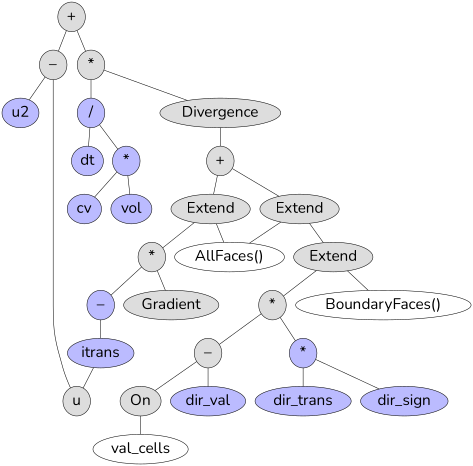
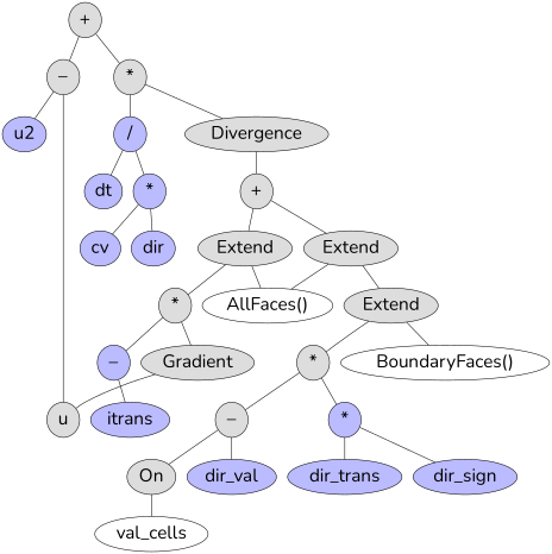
  digraph {
    fontname=Nunito
    ordering=out
    node [fillcolor="#DDDDDD" fontname=Nunito fontsize=30 style=filled]
    edge [arrowhead=none fontname=Nunito]
    dt [fillcolor="#BBBBFF"]
    cv [fillcolor="#BBBBFF"]
    n3 [fillcolor="#BBBBFF" label="/"]
-   vol [fillcolor="#BBBBFF"]
+   vol [fillcolor="#BBBBFF" label=dir]
    n5 [fillcolor="#BBBBFF" label="*"]
    dir_trans [fillcolor="#BBBBFF"]
    dir_sign [fillcolor="#BBBBFF"]
    itrans [fillcolor="#BBBBFF"]
    n9 [fillcolor="#BBBBFF" label=u2]
    n10 [fillcolor=none label=val_cells]
    n11 [label="–"]
    u
    n13 [fillcolor="#BBBBFF" label="–"]
    n14 [label="+"]
    n15 [label="*"]
    n16 [label=Divergence]
    n17 [label=Gradient]
    n18 [label="*"]
    n19 [label="–"]
    n20 [label=On]
    dir_val [fillcolor="#BBBBFF"]
    n22 [fillcolor="#BBBBFF" label="*"]
    n23 [label="*"]
    n24 [label=Extend]
    "AllFaces()" [fillcolor=none]
    n26 [label=Extend]
    "BoundaryFaces()" [fillcolor=none]
    n28 [label=Extend]
    n29 [label="+"]
    subgraph cluster_1 {
      color=none
      dt
      cv
      n3
      vol
      n5
    }
    n3 -> dt
    n3 -> n5
    n5 -> cv
    n5 -> vol
    n11 -> n9
    n11 -> u
    n13 -> itrans
    n14 -> n11
    n14 -> n15
    n15 -> n3
    n15 -> n16
    n16 -> n29
-   itrans -> u
+   n17 -> u
    n18 -> n13
    n18 -> n17
    n19 -> n20
    n19 -> dir_val
    n20 -> n10
    n22 -> dir_trans
    n22 -> dir_sign
    n23 -> n19
    n23 -> n22
    n24 -> n18
    n24 -> "AllFaces()"
    n26 -> n23
    n26 -> "BoundaryFaces()"
    n28 -> "AllFaces()"
    n28 -> n26
    n29 -> n24
    n29 -> n28
  }
